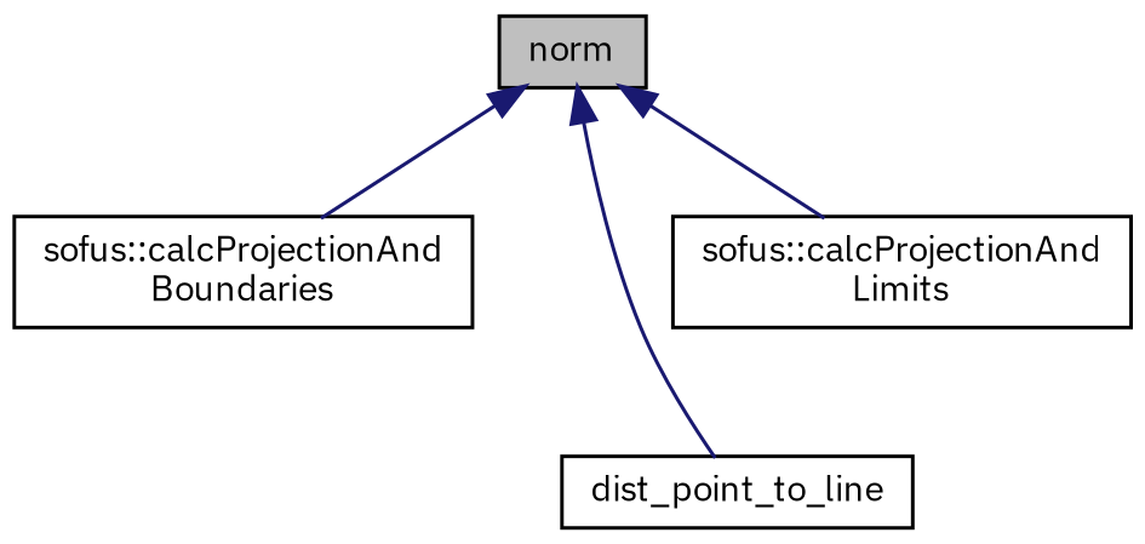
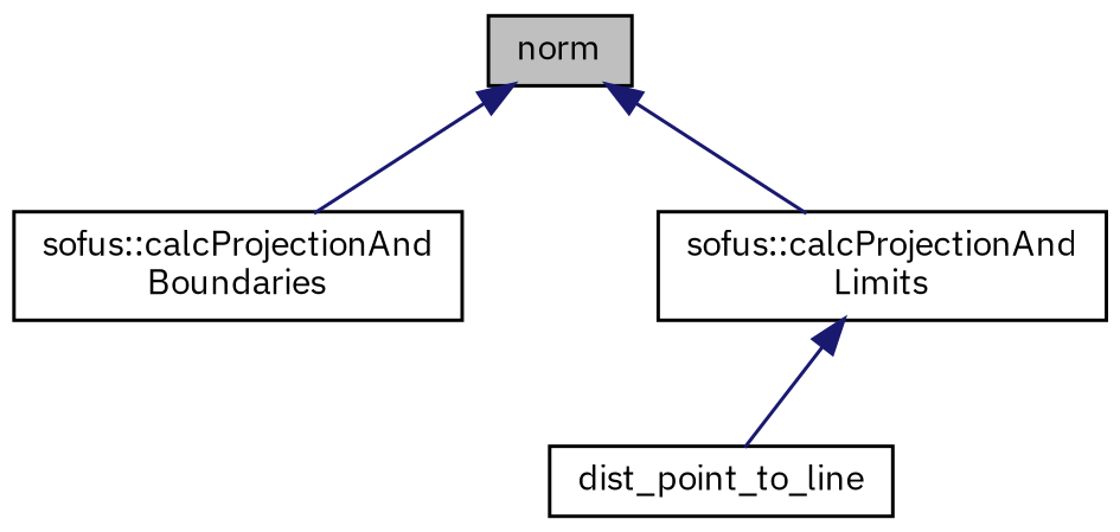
  digraph {
    fontname="IBM Plex Sans"
    rankdir=TB
    node [color=black fillcolor=white fontname="IBM Plex Sans" fontsize=10 shape=record style=filled]
    edge [color=midnightblue dir=back fontname="IBM Plex Sans" fontsize=10 labelfontname=Helvetica labelfontsize=10 style=solid]
    n1 [fillcolor=grey75 fontcolor=black height=0.2 label=norm width=0.4]
    n2 [height=0.2 label="sofus::calcProjectionAnd\lBoundaries" width=0.4]
    n3 [height=0.2 label=dist_point_to_line width=0.4]
    n4 [height=0.2 label="sofus::calcProjectionAnd\lLimits" width=0.4]
    n1 -> n2
-   n1 -> n3
+   n4 -> n3
    n1 -> n4
  }
